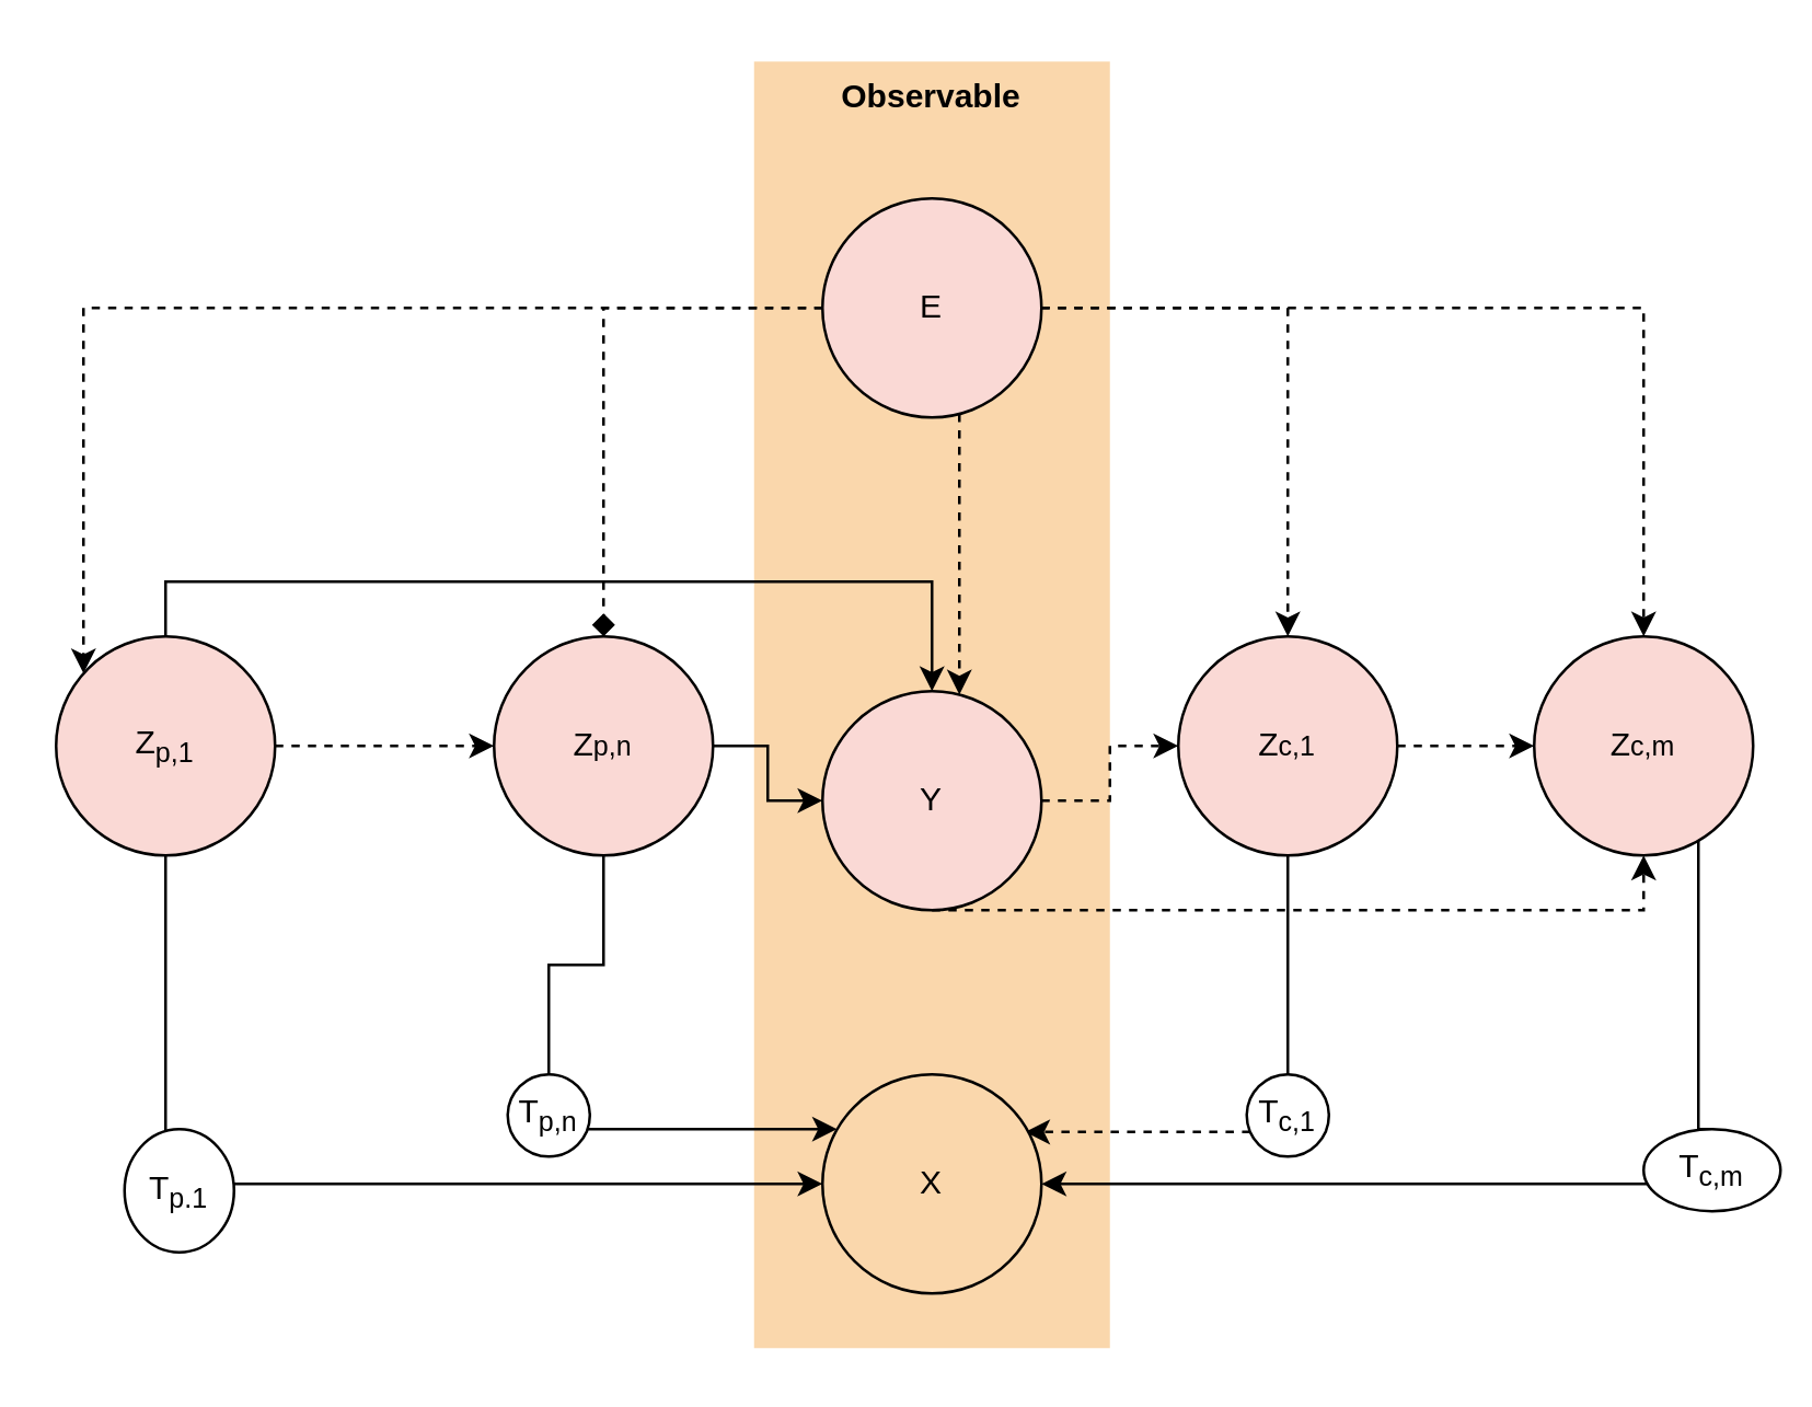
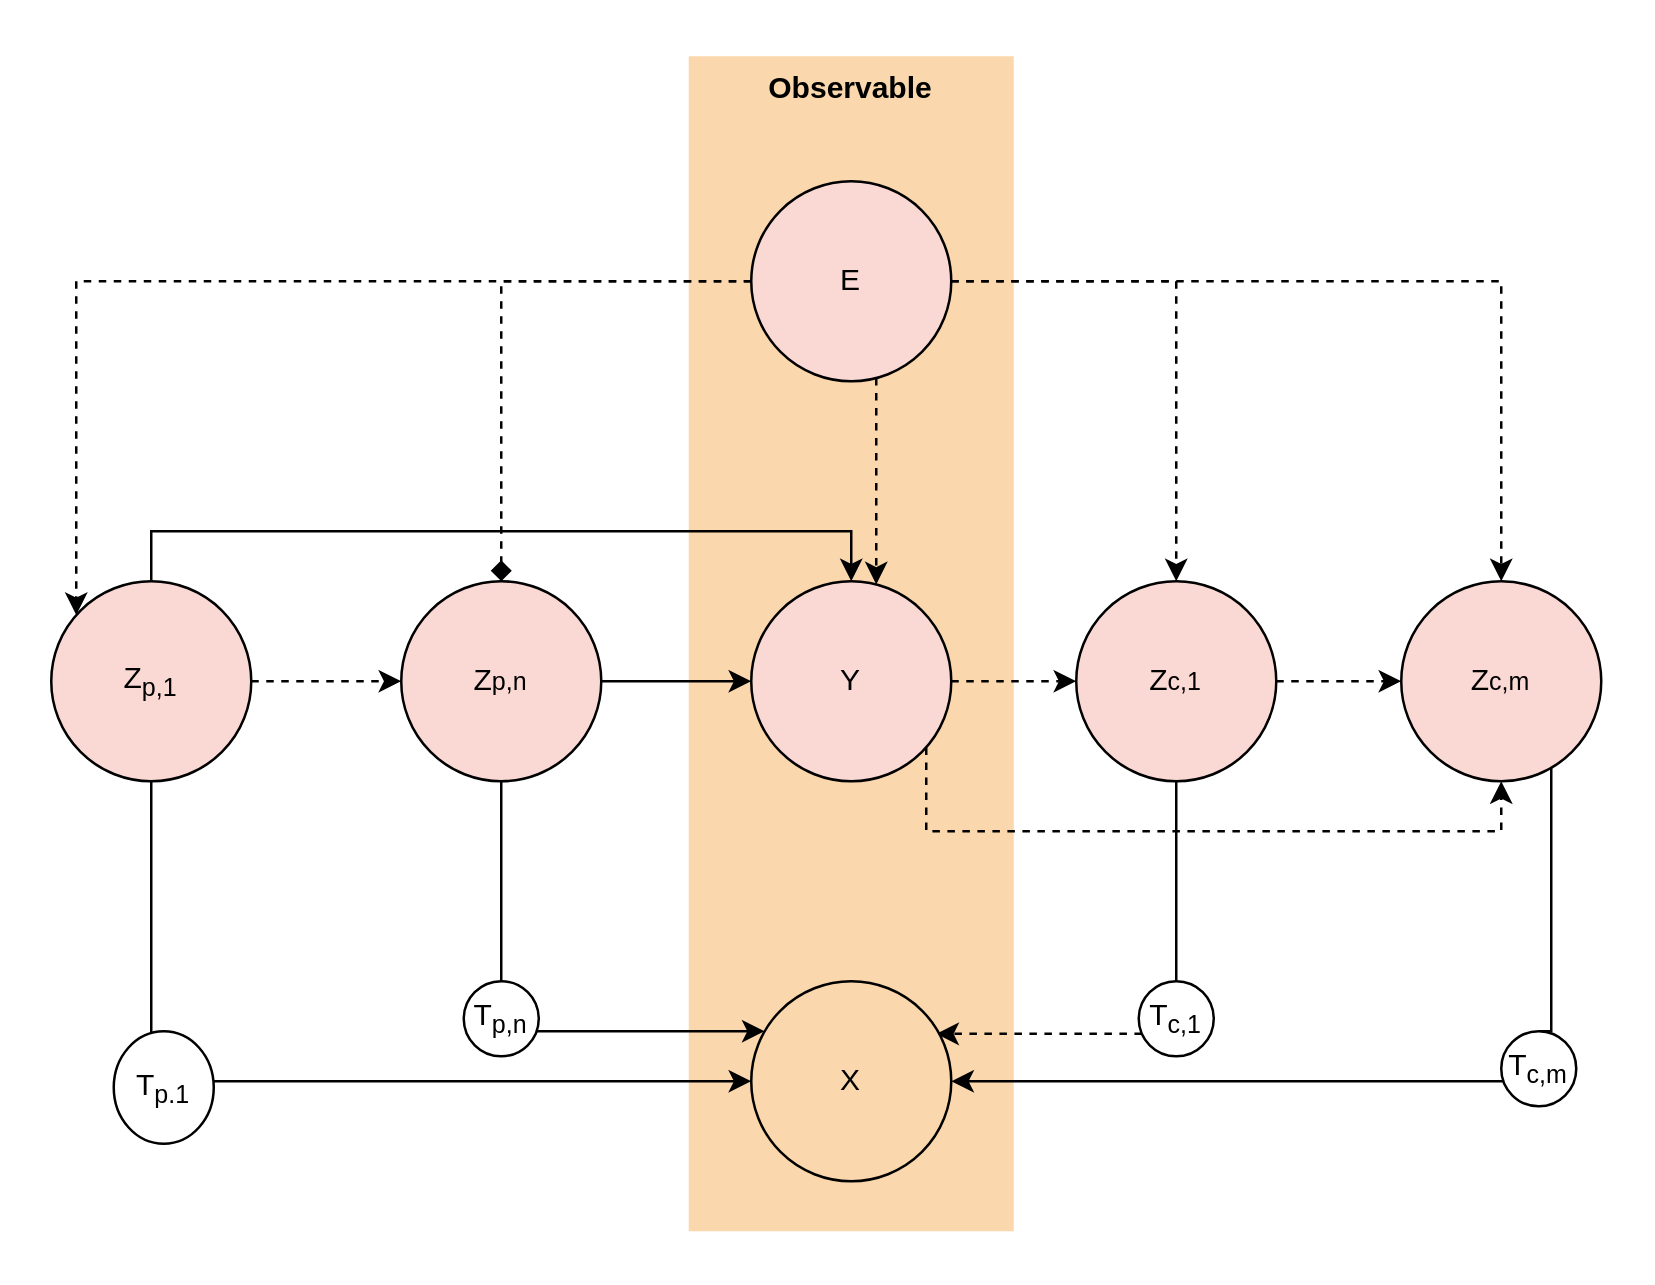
  <mxCell id="0" />
  <mxCell id="1" parent="0" />
  <mxCell id="2" value="" style="rounded=0;whiteSpace=wrap;html=1;strokeColor=none;fillColor=#fad7ac;" vertex="1" parent="1"><mxGeometry x="275" y="22" width="130" height="470" as="geometry" /></mxCell>
  <mxCell id="3" style="edgeStyle=orthogonalEdgeStyle;rounded=0;orthogonalLoop=1;jettySize=auto;html=1;entryX=0;entryY=0.5;entryDx=0;entryDy=0;dashed=1;" edge="1" parent="1" source="6" target="9"><mxGeometry relative="1" as="geometry" /></mxCell>
  <mxCell id="4" style="edgeStyle=orthogonalEdgeStyle;rounded=0;orthogonalLoop=1;jettySize=auto;html=1;entryX=0.5;entryY=0;entryDx=0;entryDy=0;" edge="1" parent="1" source="6" target="12"><mxGeometry relative="1" as="geometry"><Array as="points"><mxPoint x="60" y="212" /><mxPoint x="340" y="212" /></Array></mxGeometry></mxCell>
  <mxCell id="5" style="edgeStyle=orthogonalEdgeStyle;rounded=0;orthogonalLoop=1;jettySize=auto;html=1;entryX=0;entryY=0.5;entryDx=0;entryDy=0;" edge="1" parent="1" source="6" target="26"><mxGeometry relative="1" as="geometry"><Array as="points"><mxPoint x="60" y="432" /></Array></mxGeometry></mxCell>
  <mxCell id="6" value="Z&lt;sub&gt;p,1&lt;/sub&gt;" style="ellipse;whiteSpace=wrap;html=1;aspect=fixed;fillColor=#fad9d5;strokeColor=default;" vertex="1" parent="1"><mxGeometry x="20" y="232" width="80" height="80" as="geometry" /></mxCell>
  <mxCell id="7" style="edgeStyle=orthogonalEdgeStyle;rounded=0;orthogonalLoop=1;jettySize=auto;html=1;" edge="1" parent="1" source="9" target="12"><mxGeometry relative="1" as="geometry" /></mxCell>
  <mxCell id="8" style="edgeStyle=orthogonalEdgeStyle;rounded=0;orthogonalLoop=1;jettySize=auto;html=1;startArrow=none;" edge="1" parent="1" source="27" target="26"><mxGeometry relative="1" as="geometry"><Array as="points"><mxPoint x="260" y="412" /><mxPoint x="260" y="412" /></Array></mxGeometry></mxCell>
- <mxCell id="9" value="Z&lt;span style=&quot;font-size: 10px;&quot;&gt;p,n&lt;/span&gt;" style="ellipse;whiteSpace=wrap;html=1;aspect=fixed;fillColor=#fad9d5;strokeColor=default;" vertex="1" parent="1"><mxGeometry x="180" y="232" width="80" height="80" as="geometry" /></mxCell>
+ <mxCell id="9" value="Z&lt;span style=&quot;font-size: 10px;&quot;&gt;p,n&lt;/span&gt;" style="ellipse;whiteSpace=wrap;html=1;aspect=fixed;fillColor=#fad9d5;strokeColor=default;" vertex="1" parent="1"><mxGeometry x="160" y="232" width="80" height="80" as="geometry" /></mxCell>
  <mxCell id="10" style="edgeStyle=orthogonalEdgeStyle;rounded=0;orthogonalLoop=1;jettySize=auto;html=1;dashed=1;" edge="1" parent="1" source="12" target="16"><mxGeometry relative="1" as="geometry" /></mxCell>
  <mxCell id="11" style="edgeStyle=orthogonalEdgeStyle;rounded=0;orthogonalLoop=1;jettySize=auto;html=1;entryX=0.5;entryY=1;entryDx=0;entryDy=0;dashed=1;" edge="1" parent="1" source="12" target="19"><mxGeometry relative="1" as="geometry"><Array as="points"><mxPoint x="370" y="332" /><mxPoint x="600" y="332" /></Array></mxGeometry></mxCell>
- <mxCell id="12" value="Y" style="ellipse;whiteSpace=wrap;html=1;aspect=fixed;fillColor=#fad9d5;strokeColor=default;" vertex="1" parent="1"><mxGeometry x="300" y="252" width="80" height="80" as="geometry" /></mxCell>
+ <mxCell id="12" value="Y" style="ellipse;whiteSpace=wrap;html=1;aspect=fixed;fillColor=#fad9d5;strokeColor=default;" vertex="1" parent="1"><mxGeometry x="300" y="232" width="80" height="80" as="geometry" /></mxCell>
  <mxCell id="13" style="edgeStyle=orthogonalEdgeStyle;rounded=0;orthogonalLoop=1;jettySize=auto;html=1;entryX=0;entryY=0.5;entryDx=0;entryDy=0;dashed=1;" edge="1" parent="1" source="16" target="19"><mxGeometry relative="1" as="geometry" /></mxCell>
  <mxCell id="14" style="edgeStyle=orthogonalEdgeStyle;rounded=0;orthogonalLoop=1;jettySize=auto;html=1;entryX=0.925;entryY=0.263;entryDx=0;entryDy=0;entryPerimeter=0;startArrow=none;dashed=1;" edge="1" parent="1" source="30" target="26"><mxGeometry relative="1" as="geometry"><Array as="points"><mxPoint x="470" y="412" /></Array></mxGeometry></mxCell>
  <mxCell id="15" style="edgeStyle=orthogonalEdgeStyle;rounded=0;orthogonalLoop=1;jettySize=auto;html=1;entryX=0.5;entryY=0;entryDx=0;entryDy=0;endArrow=none;endFill=0;" edge="1" parent="1" source="16" target="30"><mxGeometry relative="1" as="geometry" /></mxCell>
  <mxCell id="16" value="Z&lt;span style=&quot;font-size: 10px;&quot;&gt;c,1&lt;/span&gt;" style="ellipse;whiteSpace=wrap;html=1;aspect=fixed;fillColor=#fad9d5;strokeColor=default;" vertex="1" parent="1"><mxGeometry x="430" y="232" width="80" height="80" as="geometry" /></mxCell>
  <mxCell id="17" style="edgeStyle=orthogonalEdgeStyle;rounded=0;orthogonalLoop=1;jettySize=auto;html=1;entryX=1;entryY=0.5;entryDx=0;entryDy=0;startArrow=none;" edge="1" parent="1" source="31" target="26"><mxGeometry relative="1" as="geometry"><Array as="points"><mxPoint x="550" y="432" /><mxPoint x="550" y="432" /></Array></mxGeometry></mxCell>
  <mxCell id="18" style="edgeStyle=orthogonalEdgeStyle;rounded=0;orthogonalLoop=1;jettySize=auto;html=1;exitX=1;exitY=1;exitDx=0;exitDy=0;entryX=0.5;entryY=0;entryDx=0;entryDy=0;endArrow=none;endFill=0;" edge="1" parent="1" source="19" target="31"><mxGeometry relative="1" as="geometry"><Array as="points"><mxPoint x="620" y="300" /><mxPoint x="620" y="412" /></Array></mxGeometry></mxCell>
  <mxCell id="19" value="Z&lt;span style=&quot;font-size: 10px;&quot;&gt;c,m&lt;/span&gt;" style="ellipse;whiteSpace=wrap;html=1;aspect=fixed;fillColor=#fad9d5;strokeColor=default;" vertex="1" parent="1"><mxGeometry x="560" y="232" width="80" height="80" as="geometry" /></mxCell>
  <mxCell id="20" style="edgeStyle=orthogonalEdgeStyle;rounded=0;orthogonalLoop=1;jettySize=auto;html=1;dashed=1;" edge="1" parent="1" source="25" target="6"><mxGeometry relative="1" as="geometry"><Array as="points"><mxPoint x="30" y="112" /></Array></mxGeometry></mxCell>
  <mxCell id="21" style="edgeStyle=orthogonalEdgeStyle;rounded=0;orthogonalLoop=1;jettySize=auto;html=1;dashed=1;endArrow=diamond;" edge="1" parent="1" source="25" target="9"><mxGeometry relative="1" as="geometry" /></mxCell>
  <mxCell id="22" style="edgeStyle=orthogonalEdgeStyle;rounded=0;orthogonalLoop=1;jettySize=auto;html=1;dashed=1;" edge="1" parent="1" source="25" target="12"><mxGeometry relative="1" as="geometry"><Array as="points"><mxPoint x="350" y="192" /><mxPoint x="350" y="192" /></Array></mxGeometry></mxCell>
  <mxCell id="23" style="edgeStyle=orthogonalEdgeStyle;rounded=0;orthogonalLoop=1;jettySize=auto;html=1;dashed=1;" edge="1" parent="1" source="25" target="16"><mxGeometry relative="1" as="geometry" /></mxCell>
  <mxCell id="24" style="edgeStyle=orthogonalEdgeStyle;rounded=0;orthogonalLoop=1;jettySize=auto;html=1;dashed=1;" edge="1" parent="1" source="25" target="19"><mxGeometry relative="1" as="geometry" /></mxCell>
  <mxCell id="25" value="E" style="ellipse;whiteSpace=wrap;html=1;aspect=fixed;fillColor=#fad9d5;strokeColor=default;" vertex="1" parent="1"><mxGeometry x="300" y="72" width="80" height="80" as="geometry" /></mxCell>
  <mxCell id="26" value="X" style="ellipse;whiteSpace=wrap;html=1;aspect=fixed;fillColor=#fad7ac;strokeColor=default;" vertex="1" parent="1"><mxGeometry x="300" y="392" width="80" height="80" as="geometry" /></mxCell>
  <mxCell id="27" value="T&lt;sub&gt;p,n&lt;/sub&gt;" style="ellipse;whiteSpace=wrap;html=1;aspect=fixed;strokeColor=default;" vertex="1" parent="1"><mxGeometry x="185" y="392" width="30" height="30" as="geometry" /></mxCell>
  <mxCell id="28" value="" style="edgeStyle=orthogonalEdgeStyle;rounded=0;orthogonalLoop=1;jettySize=auto;html=1;endArrow=none;" edge="1" parent="1" source="9" target="27"><mxGeometry relative="1" as="geometry"><mxPoint x="200" y="312" as="sourcePoint" /><mxPoint x="305.359" y="412" as="targetPoint" /><Array as="points" /></mxGeometry></mxCell>
  <mxCell id="29" value="T&lt;sub&gt;p.1&lt;/sub&gt;" style="ellipse;whiteSpace=wrap;html=1;aspect=fixed;strokeColor=default;" vertex="1" parent="1"><mxGeometry x="45" y="412" width="40" height="45" as="geometry" /></mxCell>
  <mxCell id="30" value="T&lt;sub&gt;c,1&lt;/sub&gt;" style="ellipse;whiteSpace=wrap;html=1;aspect=fixed;strokeColor=default;" vertex="1" parent="1"><mxGeometry x="455" y="392" width="30" height="30" as="geometry" /></mxCell>
- <mxCell id="31" value="T&lt;sub&gt;c,m&lt;/sub&gt;" style="ellipse;whiteSpace=wrap;html=1;aspect=fixed;strokeColor=default;" vertex="1" parent="1"><mxGeometry x="600" y="412" width="50" height="30" as="geometry" /></mxCell>
+ <mxCell id="31" value="T&lt;sub&gt;c,m&lt;/sub&gt;" style="ellipse;whiteSpace=wrap;html=1;aspect=fixed;strokeColor=default;" vertex="1" parent="1"><mxGeometry x="600" y="412" width="30" height="30" as="geometry" /></mxCell>
  <mxCell id="32" value="Observable" style="text;html=1;strokeColor=none;fillColor=none;align=center;verticalAlign=middle;whiteSpace=wrap;rounded=0;fontStyle=1" vertex="1" parent="1"><mxGeometry x="310" y="20" width="60" height="30" as="geometry" /></mxCell>
